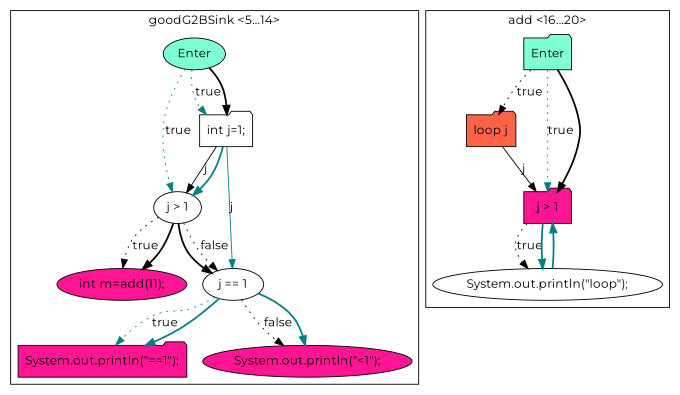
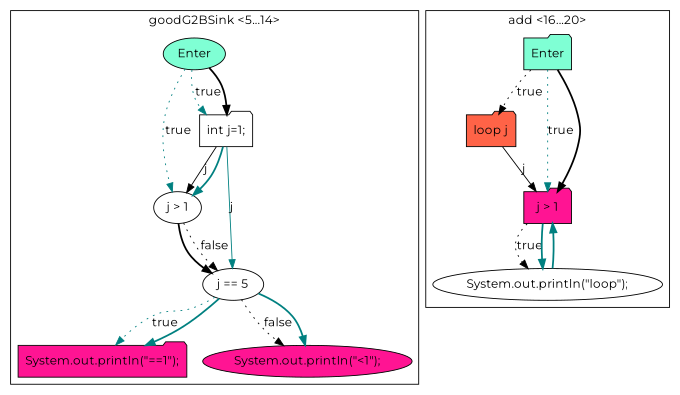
  digraph {
    fontname=Montserrat
    node [fillcolor=white fontname=Montserrat shape=ellipse style=filled]
    edge [color=black fontname=Montserrat style=dotted]
-   n1 [label="j == 1"]
+   n1 [label="j == 5"]
    n2 [fillcolor=deeppink label="System.out.println(\"==1\");\n" shape=folder]
    n3 [fillcolor=deeppink label="System.out.println(\"<1\");\n"]
    n4 [label="j > 1"]
-   n5 [fillcolor=deeppink label="int m=add(11);\n"]
    n6 [fillcolor=aquamarine label=Enter]
    n7 [label="int j=1;\n" shape=folder]
    n8 [fillcolor=tomato label="loop j" shape=folder]
    n9 [fillcolor=deeppink label="j > 1" shape=folder]
    n10 [label="System.out.println(\"loop\");\n"]
    n11 [fillcolor=aquamarine label=Enter shape=folder]
    subgraph cluster_1 {
      label="goodG2BSink <5...14>"
      n1
      n2
      n3
      n4
-     n5
      n6
      n7
    }
    subgraph cluster_2 {
      label="add <16...20>"
      n8
      n9
      n10
      n11
    }
    n1 -> n2 [color=teal label=true]
    n1 -> n2 [color=teal style=bold]
    n1 -> n3 [label=false]
    n1 -> n3 [color=teal style=bold]
    n4 -> n1 [label=false]
    n4 -> n1 [style=bold]
-   n4 -> n5 [label=true]
-   n4 -> n5 [style=bold]
    n6 -> n4 [color=teal label=true]
    n6 -> n7 [color=teal label=true]
    n6 -> n7 [style=bold]
    n7 -> n1 [color=teal label=j style=solid]
    n7 -> n4 [label=j style=solid]
    n7 -> n4 [color=teal style=bold]
    n8 -> n9 [label=j style=solid]
    n9 -> n10 [label=true]
    n9 -> n10 [color=teal style=bold]
    n10 -> n9 [color=teal style=bold]
    n11 -> n8 [label=true]
    n11 -> n9 [color=teal label=true]
    n11 -> n9 [style=bold]
  }
